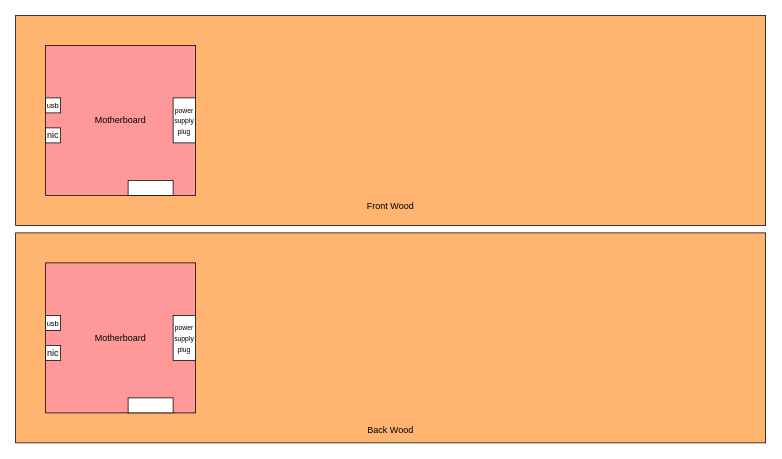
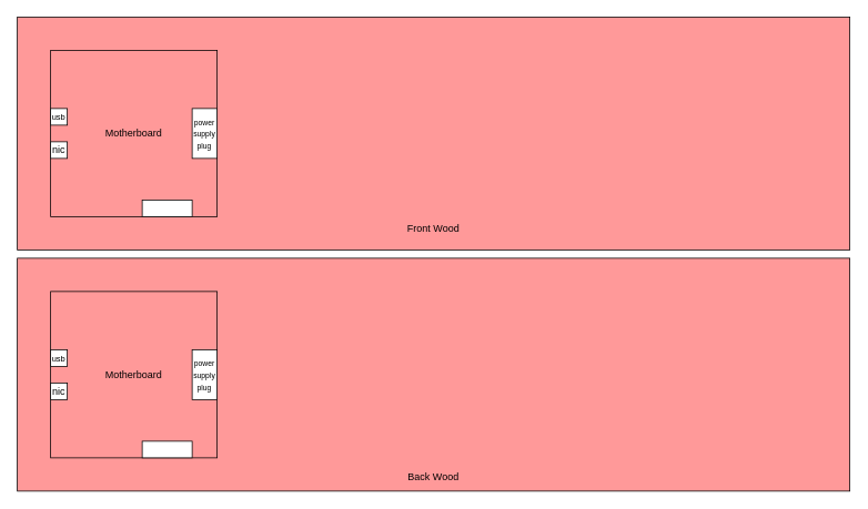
  <mxCell id="0" />
  <mxCell id="1" parent="0" />
- <mxCell id="2" value="&lt;br&gt;&lt;br&gt;&lt;br&gt;&lt;br&gt;&lt;br&gt;&lt;br&gt;&lt;br&gt;&lt;br&gt;&lt;br&gt;&lt;br&gt;&lt;br&gt;&lt;br&gt;&lt;br&gt;&lt;br&gt;&lt;br&gt;&lt;br&gt;Front Wood" style="rounded=0;whiteSpace=wrap;html=1;fillColor=#FFB570;" vertex="1" parent="1"><mxGeometry x="20" y="20" width="1000" height="280" as="geometry" /></mxCell>
+ <mxCell id="2" value="&lt;br&gt;&lt;br&gt;&lt;br&gt;&lt;br&gt;&lt;br&gt;&lt;br&gt;&lt;br&gt;&lt;br&gt;&lt;br&gt;&lt;br&gt;&lt;br&gt;&lt;br&gt;&lt;br&gt;&lt;br&gt;&lt;br&gt;&lt;br&gt;Front Wood" style="rounded=0;whiteSpace=wrap;html=1;fillColor=#ff9999;" vertex="1" parent="1"><mxGeometry x="20" y="20" width="1000" height="280" as="geometry" /></mxCell>
  <mxCell id="3" value="Motherboard" style="whiteSpace=wrap;html=1;aspect=fixed;fillColor=#FF9999;" vertex="1" parent="1"><mxGeometry x="60" y="60" width="200" height="200" as="geometry" /></mxCell>
  <mxCell id="4" value="nic" style="rounded=0;whiteSpace=wrap;html=1;" vertex="1" parent="1"><mxGeometry x="60" y="170" width="20" height="20" as="geometry" /></mxCell>
  <mxCell id="5" value="&lt;font style=&quot;font-size: 9px;&quot;&gt;power supply plug&lt;/font&gt;" style="rounded=0;whiteSpace=wrap;html=1;" vertex="1" parent="1"><mxGeometry x="230" y="130" width="30" height="60" as="geometry" /></mxCell>
  <mxCell id="6" value="&lt;font style=&quot;font-size: 10px;&quot;&gt;usb&lt;/font&gt;" style="rounded=0;whiteSpace=wrap;html=1;" vertex="1" parent="1"><mxGeometry x="60" y="130" width="20" height="20" as="geometry" /></mxCell>
  <mxCell id="7" value="" style="rounded=0;whiteSpace=wrap;html=1;" vertex="1" parent="1"><mxGeometry x="170" y="240" width="60" height="20" as="geometry" /></mxCell>
- <mxCell id="8" value="&lt;br&gt;&lt;br&gt;&lt;br&gt;&lt;br&gt;&lt;br&gt;&lt;br&gt;&lt;br&gt;&lt;br&gt;&lt;br&gt;&lt;br&gt;&lt;br&gt;&lt;br&gt;&lt;br&gt;&lt;br&gt;&lt;br&gt;&lt;br&gt;&lt;br&gt;Back Wood" style="rounded=0;whiteSpace=wrap;html=1;fillColor=#FFB570;" vertex="1" parent="1"><mxGeometry x="20" y="310" width="1000" height="280" as="geometry" /></mxCell>
+ <mxCell id="8" value="&lt;br&gt;&lt;br&gt;&lt;br&gt;&lt;br&gt;&lt;br&gt;&lt;br&gt;&lt;br&gt;&lt;br&gt;&lt;br&gt;&lt;br&gt;&lt;br&gt;&lt;br&gt;&lt;br&gt;&lt;br&gt;&lt;br&gt;&lt;br&gt;&lt;br&gt;Back Wood" style="rounded=0;whiteSpace=wrap;html=1;fillColor=#ff9999;" vertex="1" parent="1"><mxGeometry x="20" y="310" width="1000" height="280" as="geometry" /></mxCell>
  <mxCell id="9" value="Motherboard" style="whiteSpace=wrap;html=1;aspect=fixed;fillColor=#FF9999;" vertex="1" parent="1"><mxGeometry x="60" y="350" width="200" height="200" as="geometry" /></mxCell>
  <mxCell id="10" value="nic" style="rounded=0;whiteSpace=wrap;html=1;" vertex="1" parent="1"><mxGeometry x="60" y="460" width="20" height="20" as="geometry" /></mxCell>
  <mxCell id="11" value="&lt;font style=&quot;font-size: 9px;&quot;&gt;power supply plug&lt;/font&gt;" style="rounded=0;whiteSpace=wrap;html=1;" vertex="1" parent="1"><mxGeometry x="230" y="420" width="30" height="60" as="geometry" /></mxCell>
  <mxCell id="12" value="&lt;font style=&quot;font-size: 10px;&quot;&gt;usb&lt;/font&gt;" style="rounded=0;whiteSpace=wrap;html=1;" vertex="1" parent="1"><mxGeometry x="60" y="420" width="20" height="20" as="geometry" /></mxCell>
  <mxCell id="13" value="" style="rounded=0;whiteSpace=wrap;html=1;" vertex="1" parent="1"><mxGeometry x="170" y="530" width="60" height="20" as="geometry" /></mxCell>
